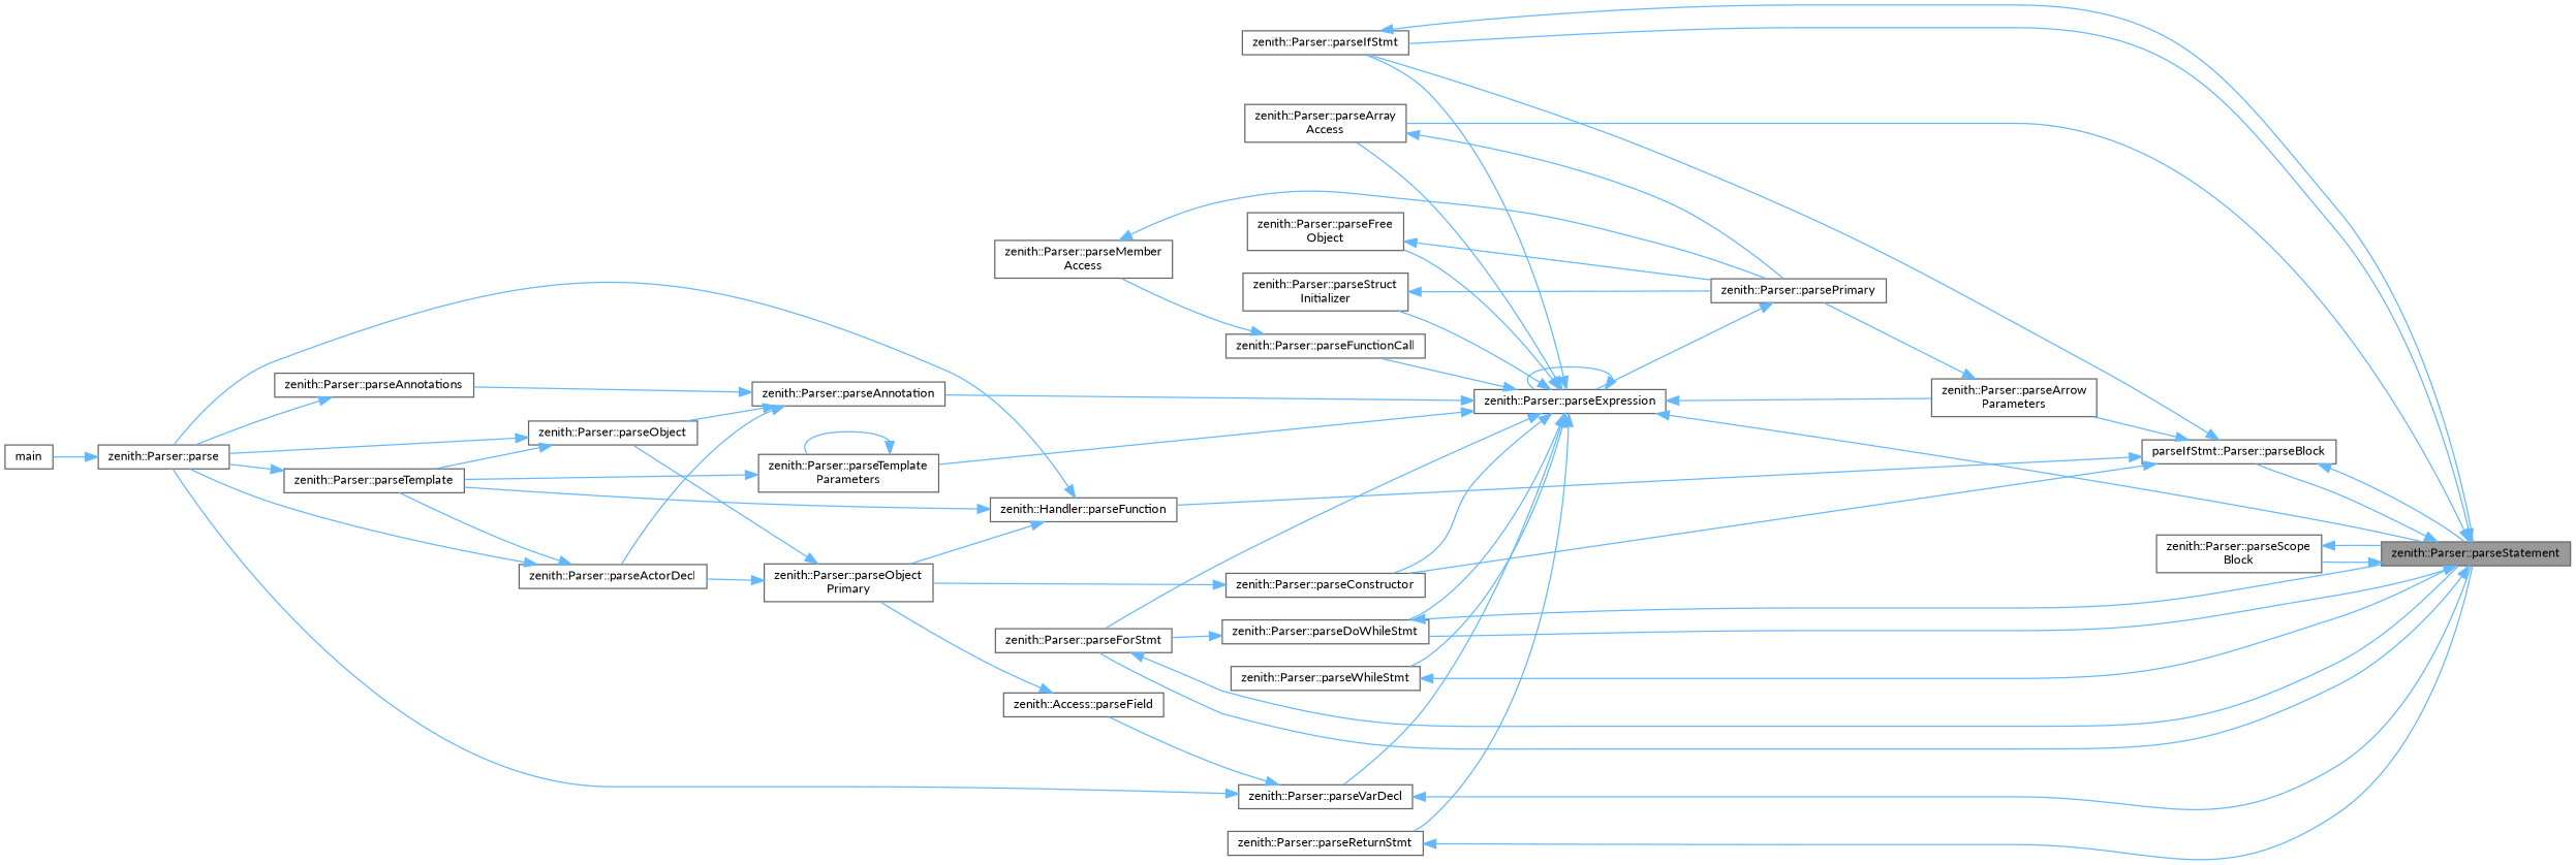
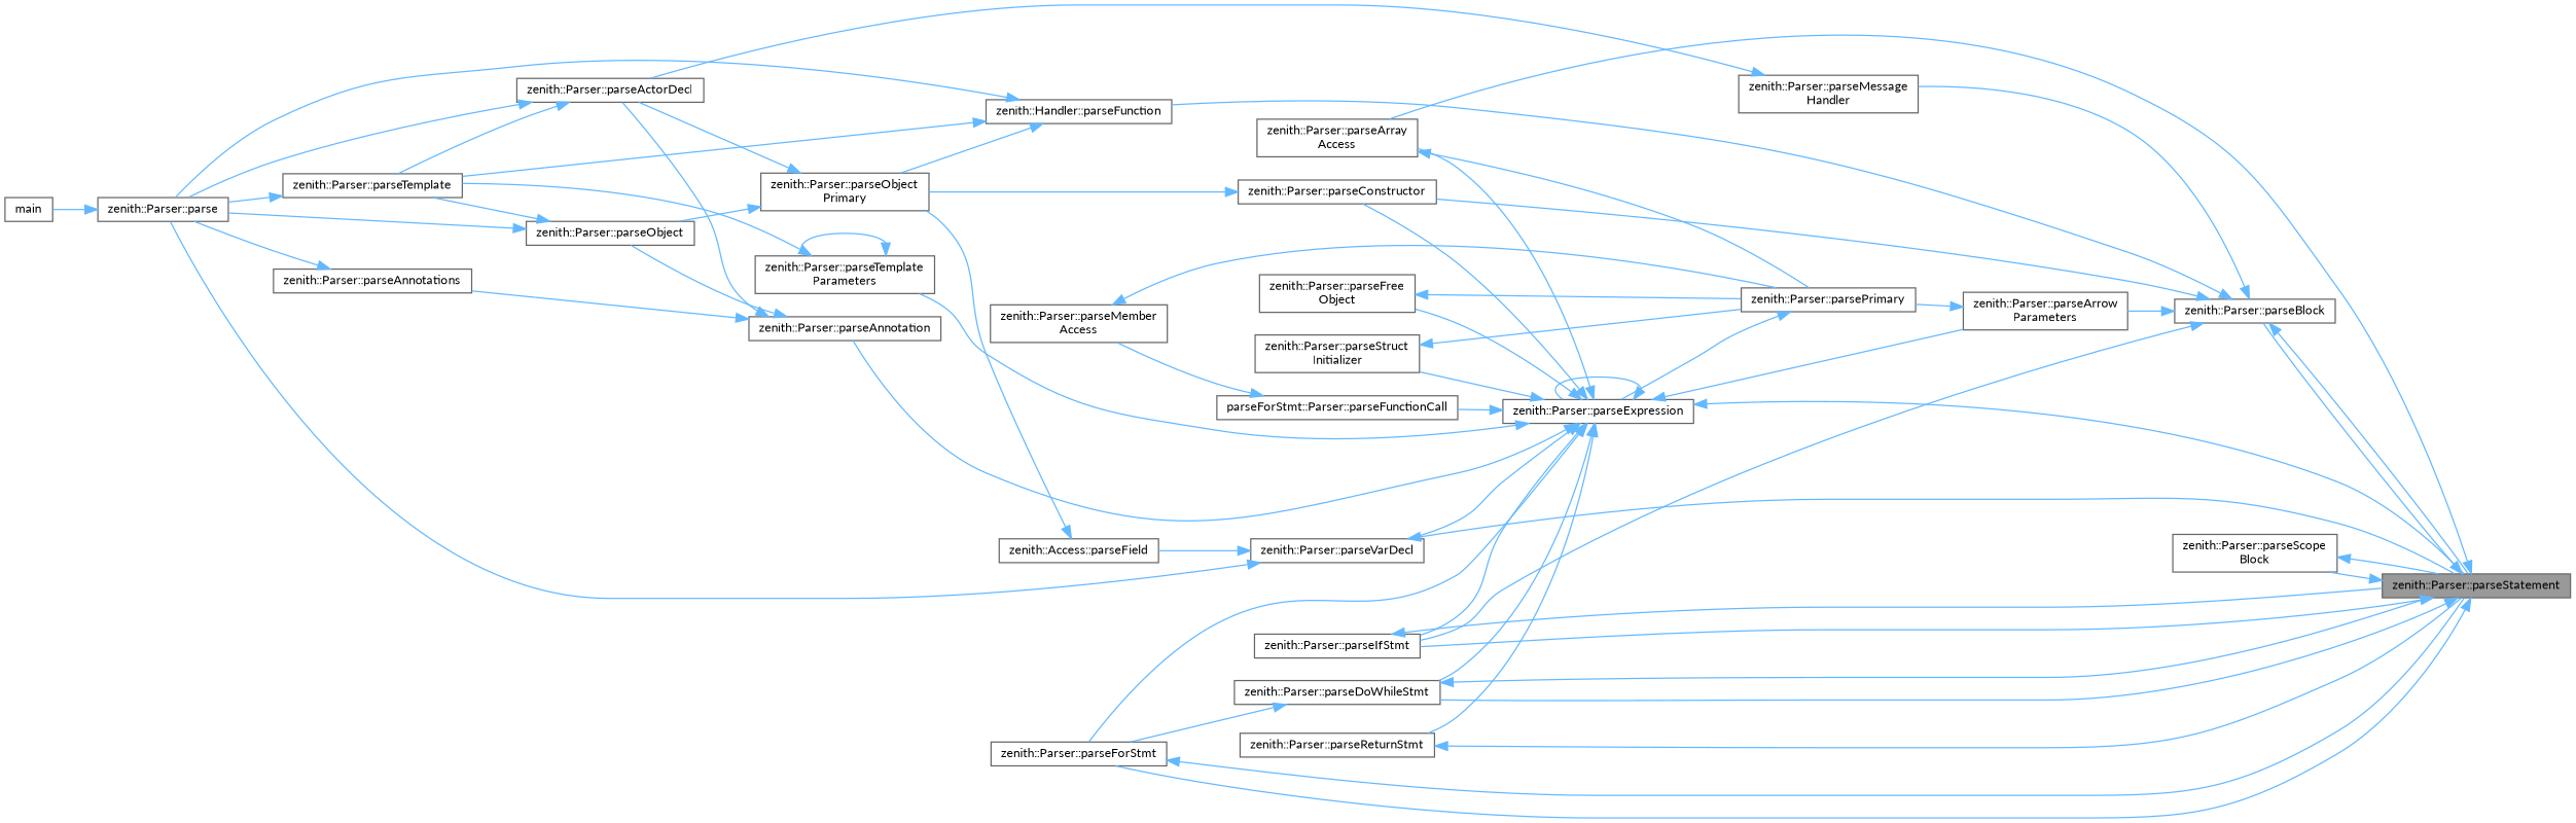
  digraph {
    fontname=Lato
    rankdir=RL
    node [color=grey40 fillcolor=white fontname=Lato fontsize=10 shape=box style=filled]
    edge [color=steelblue1 dir=back fontname=Lato fontsize=10 labelfontname=Helvetica labelfontsize=10 style=solid]
    n1 [color=gray40 fillcolor=grey60 fontcolor=black height=0.2 label="zenith::Parser::parseStatement" width=0.4]
-   n2 [height=0.2 label="parseIfStmt::Parser::parseBlock" width=0.4]
+   n2 [height=0.2 label="zenith::Parser::parseBlock" width=0.4]
    n3 [height=0.2 label="zenith::Parser::parseDoWhileStmt" width=0.4]
    n4 [height=0.2 label="zenith::Parser::parseForStmt" width=0.4]
    n5 [height=0.2 label="zenith::Parser::parseIfStmt" width=0.4]
    n6 [height=0.2 label="zenith::Parser::parseScope\lBlock" width=0.4]
    n7 [height=0.2 label="zenith::Parser::parseArray\lAccess" width=0.4]
    n8 [height=0.2 label="zenith::Parser::parseArrow\lParameters" width=0.4]
    n9 [height=0.2 label="zenith::Parser::parseConstructor" width=0.4]
    n10 [height=0.2 label="zenith::Handler::parseFunction" width=0.4]
-   n12 [height=0.2 label="zenith::Parser::parseWhileStmt" width=0.4]
+   n11 [height=0.2 label="zenith::Parser::parseMessage\lHandler" width=0.4]
    n13 [height=0.2 label="zenith::Parser::parsePrimary" width=0.4]
    n14 [height=0.2 label="zenith::Parser::parseObject\lPrimary" width=0.4]
    n15 [height=0.2 label="zenith::Parser::parse" width=0.4]
    n16 [height=0.2 label="zenith::Parser::parseTemplate" width=0.4]
    n17 [height=0.2 label="zenith::Parser::parseActorDecl" width=0.4]
    n18 [height=0.2 label="zenith::Parser::parseExpression" width=0.4]
    n19 [height=0.2 label="zenith::Parser::parseAnnotation" width=0.4]
    n20 [height=0.2 label="zenith::Parser::parseReturnStmt" width=0.4]
    n21 [height=0.2 label="zenith::Parser::parseFree\lObject" width=0.4]
-   n22 [height=0.2 label="zenith::Parser::parseFunctionCall" width=0.4]
+   n22 [height=0.2 label="parseForStmt::Parser::parseFunctionCall" width=0.4]
    n23 [height=0.2 label="zenith::Parser::parseStruct\lInitializer" width=0.4]
    n24 [height=0.2 label="zenith::Parser::parseTemplate\lParameters" width=0.4]
    n25 [height=0.2 label="zenith::Parser::parseVarDecl" width=0.4]
    n26 [height=0.2 label="zenith::Parser::parseAnnotations" width=0.4]
    n27 [height=0.2 label="zenith::Parser::parseObject" width=0.4]
    n28 [height=0.2 label="zenith::Parser::parseMember\lAccess" width=0.4]
    n29 [height=0.2 label="zenith::Access::parseField" width=0.4]
    n30 [height=0.2 label=main width=0.4]
    n1 -> n2
    n1 -> n3
    n1 -> n4
    n1 -> n5
    n1 -> n6
    n1 -> n7
    n2 -> n1
    n2 -> n5
    n2 -> n8
    n2 -> n9
    n2 -> n10
+   n2 -> n11
    n3 -> n1
    n3 -> n4
    n4 -> n1
    n5 -> n1
    n6 -> n1
    n7 -> n13
    n8 -> n13
    n9 -> n14
    n10 -> n14
    n10 -> n15
    n10 -> n16
-   n12 -> n1
+   n11 -> n17
    n13 -> n18
    n14 -> n17
    n14 -> n27
    n15 -> n30
    n16 -> n15
    n17 -> n15
    n17 -> n16
    n18 -> n1
    n18 -> n3
    n18 -> n4
    n18 -> n5
    n18 -> n7
    n18 -> n8
    n18 -> n9
-   n18 -> n12
    n18 -> n18
    n18 -> n19
    n18 -> n20
    n18 -> n21
    n18 -> n22
    n18 -> n23
    n18 -> n24
    n18 -> n25
    n19 -> n17
    n19 -> n26
    n19 -> n27
    n20 -> n1
    n21 -> n13
    n22 -> n28
    n23 -> n13
    n24 -> n16
    n24 -> n24
    n25 -> n1
    n25 -> n15
    n25 -> n29
    n26 -> n15
    n27 -> n15
    n27 -> n16
    n28 -> n13
    n29 -> n14
  }
